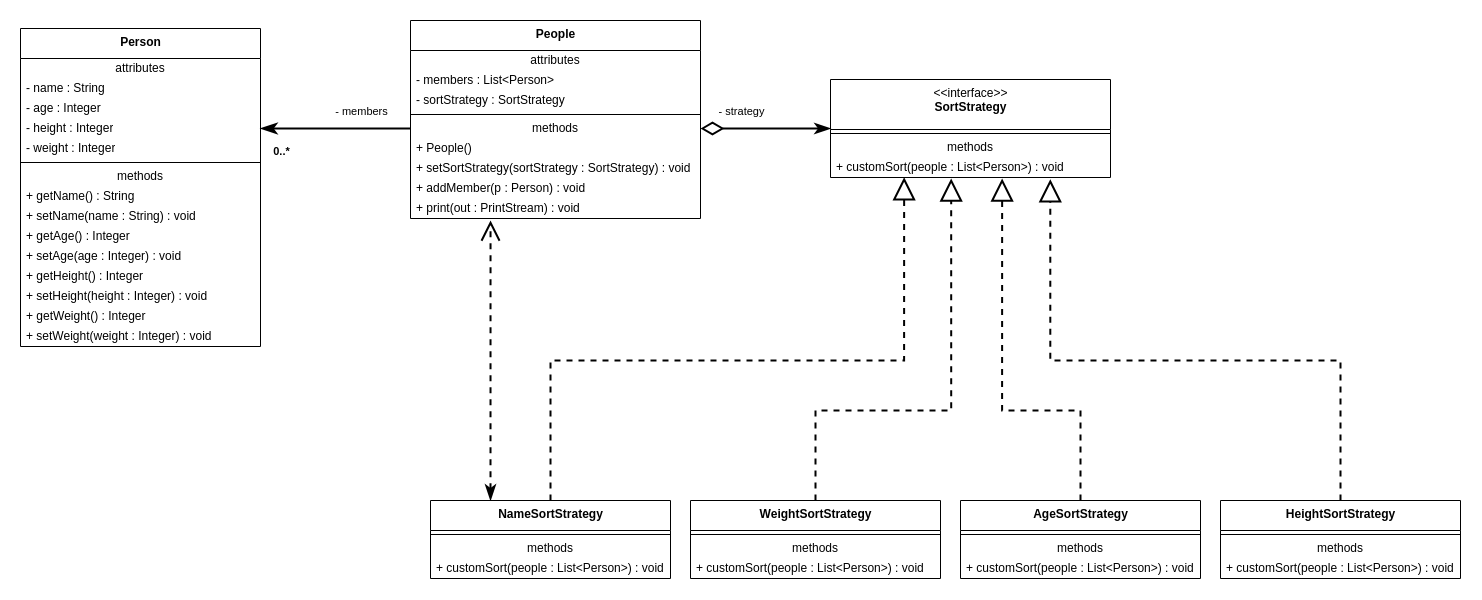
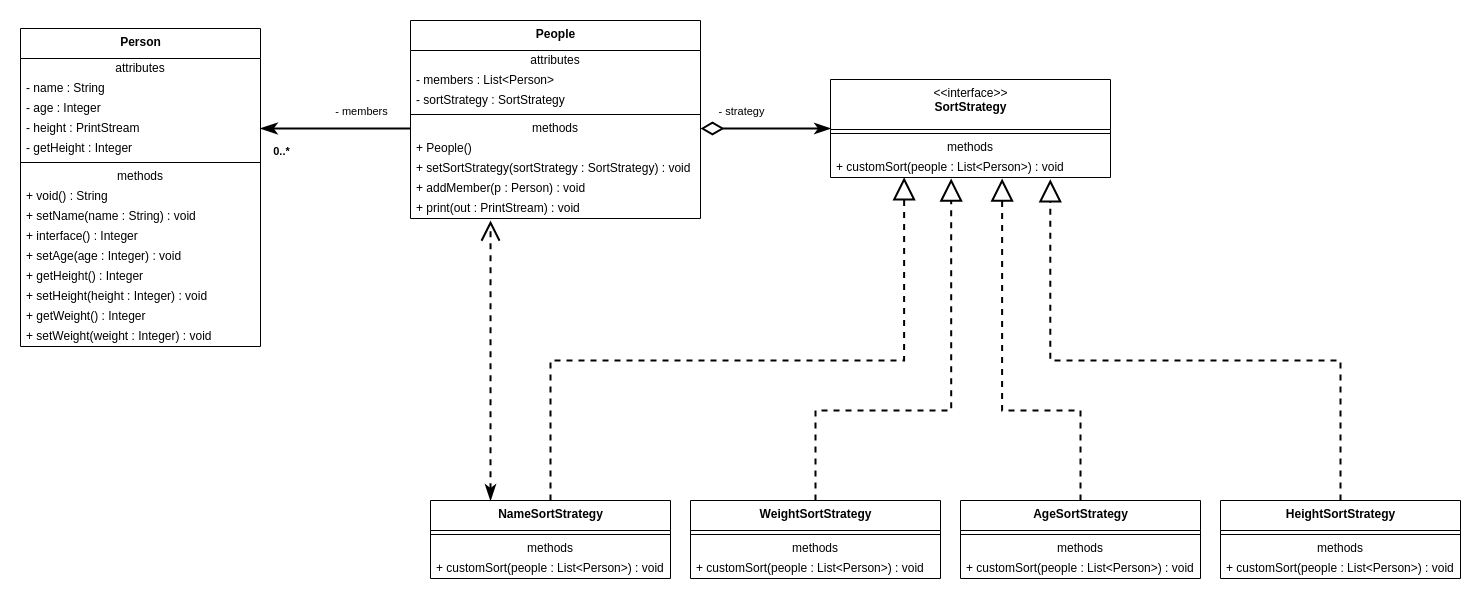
  <mxCell id="0" />
  <mxCell id="1" parent="0" />
  <mxCell id="2" value="&amp;lt;&amp;lt;interface&amp;gt;&amp;gt;&lt;br&gt;&lt;b&gt;SortStrategy&lt;/b&gt;" style="swimlane;fontStyle=0;align=center;verticalAlign=top;childLayout=stackLayout;horizontal=1;startSize=50;horizontalStack=0;resizeParent=1;resizeParentMax=0;resizeLast=0;collapsible=0;marginBottom=0;html=1;" parent="1" vertex="1"><mxGeometry x="830" y="79" width="280" height="98" as="geometry" /></mxCell>
  <mxCell id="3" value="" style="line;strokeWidth=1;fillColor=none;align=left;verticalAlign=middle;spacingTop=-1;spacingLeft=3;spacingRight=3;rotatable=0;labelPosition=right;points=[];portConstraint=eastwest;" parent="2" vertex="1"><mxGeometry y="50" width="280" height="8" as="geometry" /></mxCell>
  <mxCell id="4" value="methods" style="text;html=1;strokeColor=none;fillColor=none;align=center;verticalAlign=middle;spacingLeft=4;spacingRight=4;overflow=hidden;rotatable=0;points=[[0,0.5],[1,0.5]];portConstraint=eastwest;" parent="2" vertex="1"><mxGeometry y="58" width="280" height="20" as="geometry" /></mxCell>
  <mxCell id="5" value="+ customSort(people : List&amp;lt;Person&amp;gt;) : void&amp;nbsp;" style="text;html=1;strokeColor=none;fillColor=none;align=left;verticalAlign=middle;spacingLeft=4;spacingRight=4;overflow=hidden;rotatable=0;points=[[0,0.5],[1,0.5]];portConstraint=eastwest;" parent="2" vertex="1"><mxGeometry y="78" width="280" height="20" as="geometry" /></mxCell>
  <mxCell id="6" style="rounded=0;orthogonalLoop=1;jettySize=auto;html=1;exitX=0.5;exitY=0;exitDx=0;exitDy=0;entryX=0.431;entryY=1.047;entryDx=0;entryDy=0;entryPerimeter=0;strokeWidth=2;endArrow=block;endFill=0;strokeColor=default;dashed=1;startSize=6;endSize=18;edgeStyle=orthogonalEdgeStyle;" parent="1" source="7" target="5" edge="1"><mxGeometry relative="1" as="geometry"><Array as="points"><mxPoint x="815" y="410" /><mxPoint x="951" y="410" /></Array></mxGeometry></mxCell>
  <mxCell id="7" value="&lt;b&gt;WeightSortStrategy&lt;/b&gt;" style="swimlane;fontStyle=0;align=center;verticalAlign=top;childLayout=stackLayout;horizontal=1;startSize=30;horizontalStack=0;resizeParent=1;resizeParentMax=0;resizeLast=0;collapsible=0;marginBottom=0;html=1;" parent="1" vertex="1"><mxGeometry x="690" y="500" width="250" height="78" as="geometry" /></mxCell>
  <mxCell id="8" value="" style="line;strokeWidth=1;fillColor=none;align=left;verticalAlign=middle;spacingTop=-1;spacingLeft=3;spacingRight=3;rotatable=0;labelPosition=right;points=[];portConstraint=eastwest;" parent="7" vertex="1"><mxGeometry y="30" width="250" height="8" as="geometry" /></mxCell>
  <mxCell id="9" value="methods" style="text;html=1;strokeColor=none;fillColor=none;align=center;verticalAlign=middle;spacingLeft=4;spacingRight=4;overflow=hidden;rotatable=0;points=[[0,0.5],[1,0.5]];portConstraint=eastwest;" parent="7" vertex="1"><mxGeometry y="38" width="250" height="20" as="geometry" /></mxCell>
  <mxCell id="10" value="+ customSort(people : List&amp;lt;Person&amp;gt;) : void&amp;nbsp;" style="text;html=1;strokeColor=none;fillColor=none;align=left;verticalAlign=middle;spacingLeft=4;spacingRight=4;overflow=hidden;rotatable=0;points=[[0,0.5],[1,0.5]];portConstraint=eastwest;" parent="7" vertex="1"><mxGeometry y="58" width="250" height="20" as="geometry" /></mxCell>
  <mxCell id="11" style="rounded=0;orthogonalLoop=1;jettySize=auto;html=1;exitX=0.5;exitY=0;exitDx=0;exitDy=0;entryX=0.613;entryY=1.05;entryDx=0;entryDy=0;entryPerimeter=0;strokeWidth=2;endArrow=block;endFill=0;strokeColor=default;dashed=1;startSize=6;endSize=18;edgeStyle=orthogonalEdgeStyle;" parent="1" source="12" target="5" edge="1"><mxGeometry relative="1" as="geometry"><mxPoint x="980" y="260" as="targetPoint" /><Array as="points"><mxPoint x="1080" y="410" /><mxPoint x="1002" y="410" /></Array></mxGeometry></mxCell>
  <mxCell id="12" value="&lt;b&gt;AgeSortStrategy&lt;/b&gt;" style="swimlane;fontStyle=0;align=center;verticalAlign=top;childLayout=stackLayout;horizontal=1;startSize=30;horizontalStack=0;resizeParent=1;resizeParentMax=0;resizeLast=0;collapsible=0;marginBottom=0;html=1;" parent="1" vertex="1"><mxGeometry x="960" y="500" width="240" height="78" as="geometry" /></mxCell>
  <mxCell id="13" value="" style="line;strokeWidth=1;fillColor=none;align=left;verticalAlign=middle;spacingTop=-1;spacingLeft=3;spacingRight=3;rotatable=0;labelPosition=right;points=[];portConstraint=eastwest;" parent="12" vertex="1"><mxGeometry y="30" width="240" height="8" as="geometry" /></mxCell>
  <mxCell id="14" value="methods" style="text;html=1;strokeColor=none;fillColor=none;align=center;verticalAlign=middle;spacingLeft=4;spacingRight=4;overflow=hidden;rotatable=0;points=[[0,0.5],[1,0.5]];portConstraint=eastwest;" parent="12" vertex="1"><mxGeometry y="38" width="240" height="20" as="geometry" /></mxCell>
  <mxCell id="15" value="+ customSort(people : List&amp;lt;Person&amp;gt;) : void&amp;nbsp;" style="text;html=1;strokeColor=none;fillColor=none;align=left;verticalAlign=middle;spacingLeft=4;spacingRight=4;overflow=hidden;rotatable=0;points=[[0,0.5],[1,0.5]];portConstraint=eastwest;" parent="12" vertex="1"><mxGeometry y="58" width="240" height="20" as="geometry" /></mxCell>
  <mxCell id="16" style="rounded=0;orthogonalLoop=1;jettySize=auto;html=1;exitX=0.5;exitY=0;exitDx=0;exitDy=0;entryX=0.785;entryY=1.086;entryDx=0;entryDy=0;entryPerimeter=0;strokeWidth=2;endArrow=block;endFill=0;strokeColor=default;dashed=1;startSize=6;endSize=18;edgeStyle=orthogonalEdgeStyle;" parent="1" source="17" target="5" edge="1"><mxGeometry relative="1" as="geometry"><Array as="points"><mxPoint x="1340" y="360" /><mxPoint x="1050" y="360" /></Array></mxGeometry></mxCell>
  <mxCell id="17" value="&lt;b&gt;HeightSortStrategy&lt;/b&gt;" style="swimlane;fontStyle=0;align=center;verticalAlign=top;childLayout=stackLayout;horizontal=1;startSize=30;horizontalStack=0;resizeParent=1;resizeParentMax=0;resizeLast=0;collapsible=0;marginBottom=0;html=1;" parent="1" vertex="1"><mxGeometry x="1220" y="500" width="240" height="78" as="geometry" /></mxCell>
  <mxCell id="18" value="" style="line;strokeWidth=1;fillColor=none;align=left;verticalAlign=middle;spacingTop=-1;spacingLeft=3;spacingRight=3;rotatable=0;labelPosition=right;points=[];portConstraint=eastwest;" parent="17" vertex="1"><mxGeometry y="30" width="240" height="8" as="geometry" /></mxCell>
  <mxCell id="19" value="methods" style="text;html=1;strokeColor=none;fillColor=none;align=center;verticalAlign=middle;spacingLeft=4;spacingRight=4;overflow=hidden;rotatable=0;points=[[0,0.5],[1,0.5]];portConstraint=eastwest;" parent="17" vertex="1"><mxGeometry y="38" width="240" height="20" as="geometry" /></mxCell>
  <mxCell id="20" value="+ customSort(people : List&amp;lt;Person&amp;gt;) : void&amp;nbsp;" style="text;html=1;strokeColor=none;fillColor=none;align=left;verticalAlign=middle;spacingLeft=4;spacingRight=4;overflow=hidden;rotatable=0;points=[[0,0.5],[1,0.5]];portConstraint=eastwest;" parent="17" vertex="1"><mxGeometry y="58" width="240" height="20" as="geometry" /></mxCell>
  <mxCell id="21" style="rounded=0;orthogonalLoop=1;jettySize=auto;html=1;exitX=0.5;exitY=0;exitDx=0;exitDy=0;entryX=0.263;entryY=0.991;entryDx=0;entryDy=0;entryPerimeter=0;strokeWidth=2;endArrow=block;endFill=0;strokeColor=default;dashed=1;startSize=6;endSize=18;edgeStyle=orthogonalEdgeStyle;" parent="1" source="23" target="5" edge="1"><mxGeometry relative="1" as="geometry"><Array as="points"><mxPoint x="550" y="360" /><mxPoint x="904" y="360" /></Array></mxGeometry></mxCell>
  <mxCell id="22" style="edgeStyle=none;rounded=0;orthogonalLoop=1;jettySize=auto;html=1;exitX=0.25;exitY=0;exitDx=0;exitDy=0;startArrow=classicThin;startFill=1;endArrow=open;endFill=0;startSize=10;endSize=16;strokeColor=default;strokeWidth=2;entryX=0.276;entryY=1.1;entryDx=0;entryDy=0;entryPerimeter=0;dashed=1;" parent="1" source="23" target="36" edge="1"><mxGeometry relative="1" as="geometry" /></mxCell>
  <mxCell id="23" value="&lt;b&gt;NameSortStrategy&lt;/b&gt;" style="swimlane;fontStyle=0;align=center;verticalAlign=top;childLayout=stackLayout;horizontal=1;startSize=30;horizontalStack=0;resizeParent=1;resizeParentMax=0;resizeLast=0;collapsible=0;marginBottom=0;html=1;" parent="1" vertex="1"><mxGeometry x="430" y="500" width="240" height="78" as="geometry" /></mxCell>
  <mxCell id="24" value="" style="line;strokeWidth=1;fillColor=none;align=left;verticalAlign=middle;spacingTop=-1;spacingLeft=3;spacingRight=3;rotatable=0;labelPosition=right;points=[];portConstraint=eastwest;" parent="23" vertex="1"><mxGeometry y="30" width="240" height="8" as="geometry" /></mxCell>
  <mxCell id="25" value="methods" style="text;html=1;strokeColor=none;fillColor=none;align=center;verticalAlign=middle;spacingLeft=4;spacingRight=4;overflow=hidden;rotatable=0;points=[[0,0.5],[1,0.5]];portConstraint=eastwest;" parent="23" vertex="1"><mxGeometry y="38" width="240" height="20" as="geometry" /></mxCell>
  <mxCell id="26" value="+ customSort(people : List&amp;lt;Person&amp;gt;) : void&amp;nbsp;" style="text;html=1;strokeColor=none;fillColor=none;align=left;verticalAlign=middle;spacingLeft=4;spacingRight=4;overflow=hidden;rotatable=0;points=[[0,0.5],[1,0.5]];portConstraint=eastwest;" parent="23" vertex="1"><mxGeometry y="58" width="240" height="20" as="geometry" /></mxCell>
  <mxCell id="27" value="&lt;b&gt;People&lt;/b&gt;&lt;br&gt;" style="swimlane;fontStyle=0;align=center;verticalAlign=top;childLayout=stackLayout;horizontal=1;startSize=30;horizontalStack=0;resizeParent=1;resizeParentMax=0;resizeLast=0;collapsible=0;marginBottom=0;html=1;" parent="1" vertex="1"><mxGeometry x="410" y="20" width="290" height="198" as="geometry" /></mxCell>
  <mxCell id="28" value="attributes" style="text;html=1;strokeColor=none;fillColor=none;align=center;verticalAlign=middle;spacingLeft=4;spacingRight=4;overflow=hidden;rotatable=0;points=[[0,0.5],[1,0.5]];portConstraint=eastwest;" parent="27" vertex="1"><mxGeometry y="30" width="290" height="20" as="geometry" /></mxCell>
  <mxCell id="29" value="- members : List&amp;lt;Person&amp;gt;" style="text;html=1;strokeColor=none;fillColor=none;align=left;verticalAlign=middle;spacingLeft=4;spacingRight=4;overflow=hidden;rotatable=0;points=[[0,0.5],[1,0.5]];portConstraint=eastwest;" parent="27" vertex="1"><mxGeometry y="50" width="290" height="20" as="geometry" /></mxCell>
  <mxCell id="30" value="- sortStrategy : SortStrategy&amp;nbsp;" style="text;html=1;strokeColor=none;fillColor=none;align=left;verticalAlign=middle;spacingLeft=4;spacingRight=4;overflow=hidden;rotatable=0;points=[[0,0.5],[1,0.5]];portConstraint=eastwest;" parent="27" vertex="1"><mxGeometry y="70" width="290" height="20" as="geometry" /></mxCell>
  <mxCell id="31" value="" style="line;strokeWidth=1;fillColor=none;align=left;verticalAlign=middle;spacingTop=-1;spacingLeft=3;spacingRight=3;rotatable=0;labelPosition=right;points=[];portConstraint=eastwest;" parent="27" vertex="1"><mxGeometry y="90" width="290" height="8" as="geometry" /></mxCell>
  <mxCell id="32" value="methods" style="text;html=1;strokeColor=none;fillColor=none;align=center;verticalAlign=middle;spacingLeft=4;spacingRight=4;overflow=hidden;rotatable=0;points=[[0,0.5],[1,0.5]];portConstraint=eastwest;" parent="27" vertex="1"><mxGeometry y="98" width="290" height="20" as="geometry" /></mxCell>
  <mxCell id="33" value="+ People()" style="text;html=1;strokeColor=none;fillColor=none;align=left;verticalAlign=middle;spacingLeft=4;spacingRight=4;overflow=hidden;rotatable=0;points=[[0,0.5],[1,0.5]];portConstraint=eastwest;" parent="27" vertex="1"><mxGeometry y="118" width="290" height="20" as="geometry" /></mxCell>
  <mxCell id="34" value="+ setSortStrategy(sortStrategy : SortStrategy) : void" style="text;html=1;strokeColor=none;fillColor=none;align=left;verticalAlign=middle;spacingLeft=4;spacingRight=4;overflow=hidden;rotatable=0;points=[[0,0.5],[1,0.5]];portConstraint=eastwest;" parent="27" vertex="1"><mxGeometry y="138" width="290" height="20" as="geometry" /></mxCell>
  <mxCell id="35" value="+ addMember(p :&amp;nbsp;Person) : void" style="text;html=1;strokeColor=none;fillColor=none;align=left;verticalAlign=middle;spacingLeft=4;spacingRight=4;overflow=hidden;rotatable=0;points=[[0,0.5],[1,0.5]];portConstraint=eastwest;" parent="27" vertex="1"><mxGeometry y="158" width="290" height="20" as="geometry" /></mxCell>
  <mxCell id="36" value="+ print(out&amp;nbsp;: PrintStream) : void" style="text;html=1;strokeColor=none;fillColor=none;align=left;verticalAlign=middle;spacingLeft=4;spacingRight=4;overflow=hidden;rotatable=0;points=[[0,0.5],[1,0.5]];portConstraint=eastwest;" parent="27" vertex="1"><mxGeometry y="178" width="290" height="20" as="geometry" /></mxCell>
  <mxCell id="37" value="&lt;b&gt;Person&lt;/b&gt;" style="swimlane;fontStyle=0;align=center;verticalAlign=top;childLayout=stackLayout;horizontal=1;startSize=30;horizontalStack=0;resizeParent=1;resizeParentMax=0;resizeLast=0;collapsible=0;marginBottom=0;html=1;" parent="1" vertex="1"><mxGeometry x="20" y="28" width="240" height="318" as="geometry" /></mxCell>
  <mxCell id="38" value="attributes" style="text;html=1;strokeColor=none;fillColor=none;align=center;verticalAlign=middle;spacingLeft=4;spacingRight=4;overflow=hidden;rotatable=0;points=[[0,0.5],[1,0.5]];portConstraint=eastwest;" parent="37" vertex="1"><mxGeometry y="30" width="240" height="20" as="geometry" /></mxCell>
  <mxCell id="39" value="- name : String" style="text;html=1;strokeColor=none;fillColor=none;align=left;verticalAlign=middle;spacingLeft=4;spacingRight=4;overflow=hidden;rotatable=0;points=[[0,0.5],[1,0.5]];portConstraint=eastwest;" parent="37" vertex="1"><mxGeometry y="50" width="240" height="20" as="geometry" /></mxCell>
  <mxCell id="40" value="- age : Integer" style="text;html=1;strokeColor=none;fillColor=none;align=left;verticalAlign=middle;spacingLeft=4;spacingRight=4;overflow=hidden;rotatable=0;points=[[0,0.5],[1,0.5]];portConstraint=eastwest;" parent="37" vertex="1"><mxGeometry y="70" width="240" height="20" as="geometry" /></mxCell>
- <mxCell id="41" value="- height : Integer" style="text;html=1;strokeColor=none;fillColor=none;align=left;verticalAlign=middle;spacingLeft=4;spacingRight=4;overflow=hidden;rotatable=0;points=[[0,0.5],[1,0.5]];portConstraint=eastwest;" parent="37" vertex="1"><mxGeometry y="90" width="240" height="20" as="geometry" /></mxCell>
- <mxCell id="42" value="- weight : Integer" style="text;html=1;strokeColor=none;fillColor=none;align=left;verticalAlign=middle;spacingLeft=4;spacingRight=4;overflow=hidden;rotatable=0;points=[[0,0.5],[1,0.5]];portConstraint=eastwest;" parent="37" vertex="1"><mxGeometry y="110" width="240" height="20" as="geometry" /></mxCell>
+ <mxCell id="41" value="- height : PrintStream" style="text;html=1;strokeColor=none;fillColor=none;align=left;verticalAlign=middle;spacingLeft=4;spacingRight=4;overflow=hidden;rotatable=0;points=[[0,0.5],[1,0.5]];portConstraint=eastwest;" parent="37" vertex="1"><mxGeometry y="90" width="240" height="20" as="geometry" /></mxCell>
+ <mxCell id="42" value="- getHeight : Integer" style="text;html=1;strokeColor=none;fillColor=none;align=left;verticalAlign=middle;spacingLeft=4;spacingRight=4;overflow=hidden;rotatable=0;points=[[0,0.5],[1,0.5]];portConstraint=eastwest;" parent="37" vertex="1"><mxGeometry y="110" width="240" height="20" as="geometry" /></mxCell>
  <mxCell id="43" value="" style="line;strokeWidth=1;fillColor=none;align=left;verticalAlign=middle;spacingTop=-1;spacingLeft=3;spacingRight=3;rotatable=0;labelPosition=right;points=[];portConstraint=eastwest;" parent="37" vertex="1"><mxGeometry y="130" width="240" height="8" as="geometry" /></mxCell>
  <mxCell id="44" value="methods" style="text;html=1;strokeColor=none;fillColor=none;align=center;verticalAlign=middle;spacingLeft=4;spacingRight=4;overflow=hidden;rotatable=0;points=[[0,0.5],[1,0.5]];portConstraint=eastwest;" parent="37" vertex="1"><mxGeometry y="138" width="240" height="20" as="geometry" /></mxCell>
- <mxCell id="45" value="+ getName() : String" style="text;html=1;strokeColor=none;fillColor=none;align=left;verticalAlign=middle;spacingLeft=4;spacingRight=4;overflow=hidden;rotatable=0;points=[[0,0.5],[1,0.5]];portConstraint=eastwest;" parent="37" vertex="1"><mxGeometry y="158" width="240" height="20" as="geometry" /></mxCell>
+ <mxCell id="45" value="+ void() : String" style="text;html=1;strokeColor=none;fillColor=none;align=left;verticalAlign=middle;spacingLeft=4;spacingRight=4;overflow=hidden;rotatable=0;points=[[0,0.5],[1,0.5]];portConstraint=eastwest;" parent="37" vertex="1"><mxGeometry y="158" width="240" height="20" as="geometry" /></mxCell>
  <mxCell id="46" value="+ setName(name : String) : void" style="text;html=1;strokeColor=none;fillColor=none;align=left;verticalAlign=middle;spacingLeft=4;spacingRight=4;overflow=hidden;rotatable=0;points=[[0,0.5],[1,0.5]];portConstraint=eastwest;" parent="37" vertex="1"><mxGeometry y="178" width="240" height="20" as="geometry" /></mxCell>
- <mxCell id="47" value="+ getAge() : Integer" style="text;html=1;strokeColor=none;fillColor=none;align=left;verticalAlign=middle;spacingLeft=4;spacingRight=4;overflow=hidden;rotatable=0;points=[[0,0.5],[1,0.5]];portConstraint=eastwest;" parent="37" vertex="1"><mxGeometry y="198" width="240" height="20" as="geometry" /></mxCell>
+ <mxCell id="47" value="+ interface() : Integer" style="text;html=1;strokeColor=none;fillColor=none;align=left;verticalAlign=middle;spacingLeft=4;spacingRight=4;overflow=hidden;rotatable=0;points=[[0,0.5],[1,0.5]];portConstraint=eastwest;" parent="37" vertex="1"><mxGeometry y="198" width="240" height="20" as="geometry" /></mxCell>
  <mxCell id="48" value="+ setAge(age :&amp;nbsp;Integer) : void" style="text;html=1;strokeColor=none;fillColor=none;align=left;verticalAlign=middle;spacingLeft=4;spacingRight=4;overflow=hidden;rotatable=0;points=[[0,0.5],[1,0.5]];portConstraint=eastwest;" parent="37" vertex="1"><mxGeometry y="218" width="240" height="20" as="geometry" /></mxCell>
  <mxCell id="49" value="+ getHeight() : Integer" style="text;html=1;strokeColor=none;fillColor=none;align=left;verticalAlign=middle;spacingLeft=4;spacingRight=4;overflow=hidden;rotatable=0;points=[[0,0.5],[1,0.5]];portConstraint=eastwest;" parent="37" vertex="1"><mxGeometry y="238" width="240" height="20" as="geometry" /></mxCell>
  <mxCell id="50" value="+ setHeight(height : Integer) : void" style="text;html=1;strokeColor=none;fillColor=none;align=left;verticalAlign=middle;spacingLeft=4;spacingRight=4;overflow=hidden;rotatable=0;points=[[0,0.5],[1,0.5]];portConstraint=eastwest;" parent="37" vertex="1"><mxGeometry y="258" width="240" height="20" as="geometry" /></mxCell>
  <mxCell id="51" value="+ getWeight() : Integer" style="text;html=1;strokeColor=none;fillColor=none;align=left;verticalAlign=middle;spacingLeft=4;spacingRight=4;overflow=hidden;rotatable=0;points=[[0,0.5],[1,0.5]];portConstraint=eastwest;" parent="37" vertex="1"><mxGeometry y="278" width="240" height="20" as="geometry" /></mxCell>
  <mxCell id="52" value="+ setWeight(weight : Integer) : void" style="text;html=1;strokeColor=none;fillColor=none;align=left;verticalAlign=middle;spacingLeft=4;spacingRight=4;overflow=hidden;rotatable=0;points=[[0,0.5],[1,0.5]];portConstraint=eastwest;" parent="37" vertex="1"><mxGeometry y="298" width="240" height="20" as="geometry" /></mxCell>
  <mxCell id="53" style="edgeStyle=none;rounded=0;orthogonalLoop=1;jettySize=auto;html=1;exitX=1;exitY=0.5;exitDx=0;exitDy=0;entryX=0;entryY=0.5;entryDx=0;entryDy=0;endArrow=classicThin;endFill=1;startSize=18;endSize=10;strokeColor=default;strokeWidth=2;startArrow=diamondThin;startFill=0;" parent="1" source="32" target="2" edge="1"><mxGeometry relative="1" as="geometry" /></mxCell>
  <mxCell id="54" value="- strategy" style="edgeLabel;html=1;align=center;verticalAlign=middle;resizable=0;points=[];" parent="53" vertex="1" connectable="0"><mxGeometry x="-0.256" y="-1" relative="1" as="geometry"><mxPoint x="-8" y="-19" as="offset" /></mxGeometry></mxCell>
  <mxCell id="55" style="edgeStyle=none;rounded=0;orthogonalLoop=1;jettySize=auto;html=1;exitX=0;exitY=0.5;exitDx=0;exitDy=0;entryX=1;entryY=0.5;entryDx=0;entryDy=0;startArrow=none;startFill=0;endArrow=classicThin;endFill=1;startSize=20;endSize=11;strokeColor=default;strokeWidth=2;" parent="1" source="32" target="41" edge="1"><mxGeometry relative="1" as="geometry" /></mxCell>
  <mxCell id="56" value="&lt;b&gt;0..*&lt;/b&gt;" style="edgeLabel;html=1;align=center;verticalAlign=middle;resizable=0;points=[];" parent="55" vertex="1" connectable="0"><mxGeometry x="0.508" y="-2" relative="1" as="geometry"><mxPoint x="-17" y="24" as="offset" /></mxGeometry></mxCell>
  <mxCell id="57" value="- members" style="edgeLabel;html=1;align=center;verticalAlign=middle;resizable=0;points=[];" parent="55" vertex="1" connectable="0"><mxGeometry x="-0.288" y="-2" relative="1" as="geometry"><mxPoint x="3" y="-16" as="offset" /></mxGeometry></mxCell>
